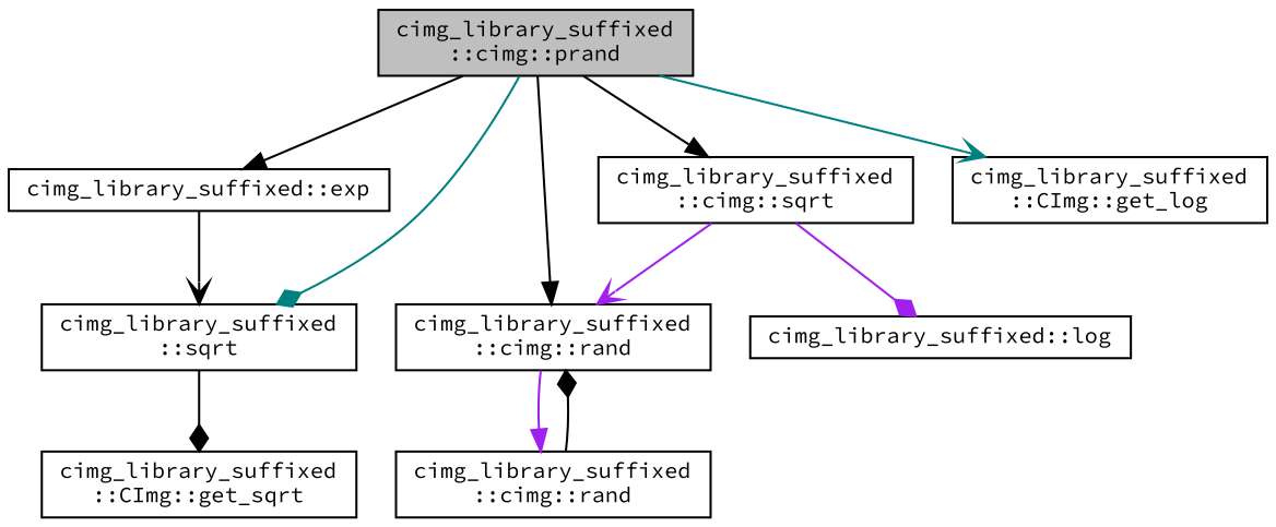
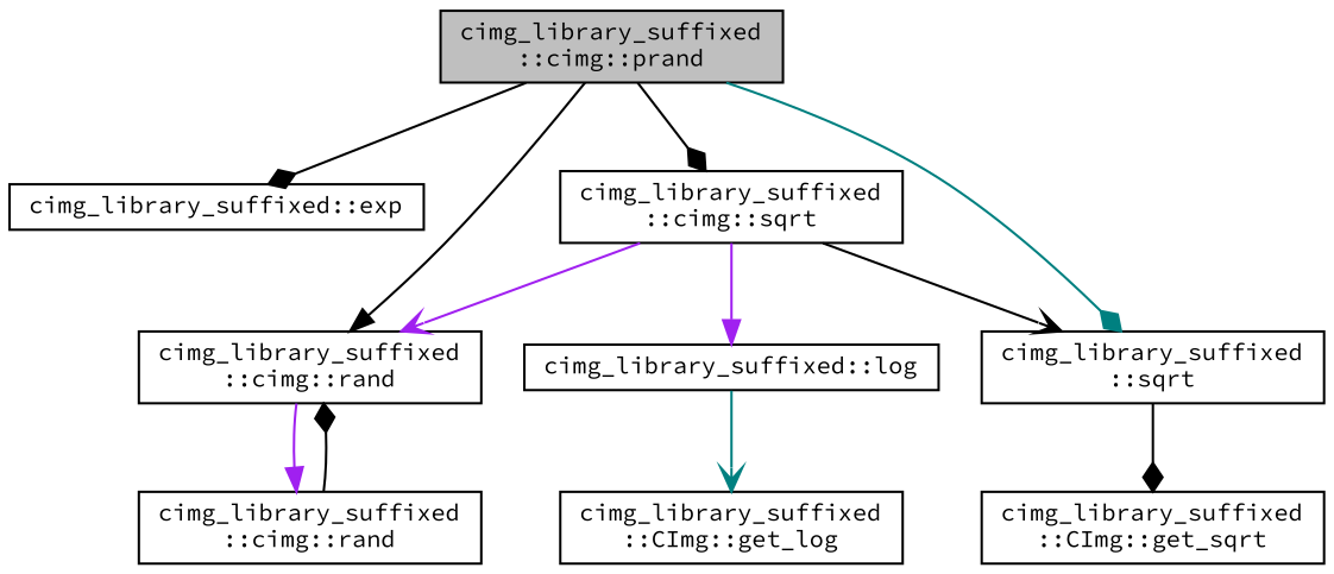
  digraph {
    fontname="Source Code Pro"
    rankdir=TB
    node [color=black fillcolor=white fontname="Source Code Pro" fontsize=10 shape=record style=filled]
    edge [arrowhead=diamond color=black fontname="Source Code Pro" fontsize=10 labelfontname=Helvetica labelfontsize=10 style=solid]
    n1 [fillcolor=grey75 fontcolor=black height=0.2 label="cimg_library_suffixed\l::cimg::prand" width=0.4]
    n2 [height=0.2 label="cimg_library_suffixed::exp" width=0.4]
    n3 [height=0.2 label="cimg_library_suffixed\l::cimg::sqrt" width=0.4]
    n4 [height=0.2 label="cimg_library_suffixed\l::cimg::rand" width=0.4]
    n5 [height=0.2 label="cimg_library_suffixed\l::sqrt" width=0.4]
    n6 [height=0.2 label="cimg_library_suffixed::log" width=0.4]
    n7 [height=0.2 label="cimg_library_suffixed\l::cimg::rand" width=0.4]
    n8 [height=0.2 label="cimg_library_suffixed\l::CImg::get_sqrt" width=0.4]
    n9 [height=0.2 label="cimg_library_suffixed\l::CImg::get_log" width=0.4]
-   n1 -> n2 [arrowhead=normal]
-   n1 -> n3 [arrowhead=normal]
+   n1 -> n2
+   n1 -> n3
    n1 -> n4 [arrowhead=normal]
    n1 -> n5 [color=teal]
    n3 -> n4 [arrowhead=vee color=purple]
-   n2 -> n5 [arrowhead=vee]
-   n3 -> n6 [color=purple]
+   n3 -> n5 [arrowhead=vee]
+   n3 -> n6 [arrowhead=normal color=purple]
    n4 -> n7 [arrowhead=normal color=purple]
    n5 -> n8
-   n1 -> n9 [arrowhead=vee color=teal]
+   n6 -> n9 [arrowhead=vee color=teal]
    n7 -> n4
  }
